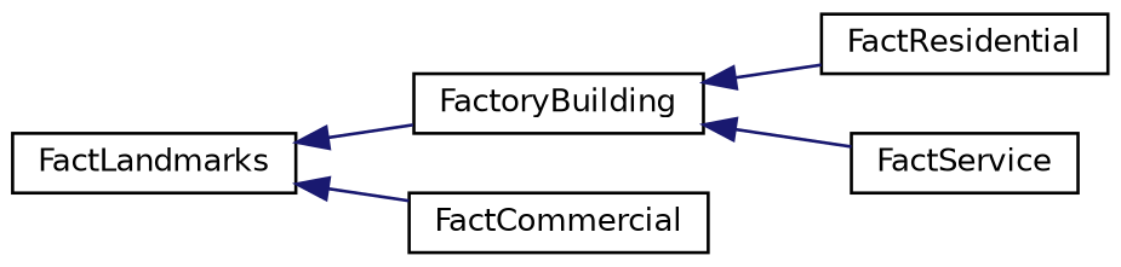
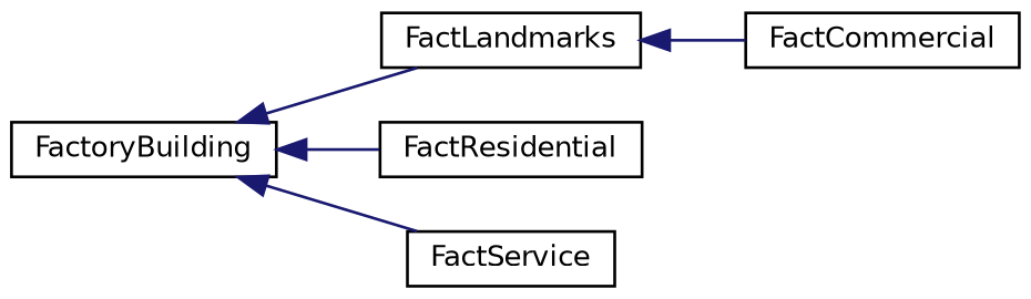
  digraph {
    rankdir=LR
    node [color=black fillcolor=white fontname=Helvetica fontsize=10 shape=record style=filled]
    edge [color=midnightblue dir=back fontname=Helvetica fontsize=10 labelfontname=Helvetica labelfontsize=10 style=solid]
    n1 [height=0.2 label=FactoryBuilding width=0.4]
    n2 [height=0.2 label=FactLandmarks width=0.4]
    n3 [height=0.2 label=FactResidential width=0.4]
    n4 [height=0.2 label=FactService width=0.4]
    n5 [height=0.2 label=FactCommercial width=0.4]
-   n2 -> n1
+   n1 -> n2
    n1 -> n3
    n1 -> n4
    n2 -> n5
  }
